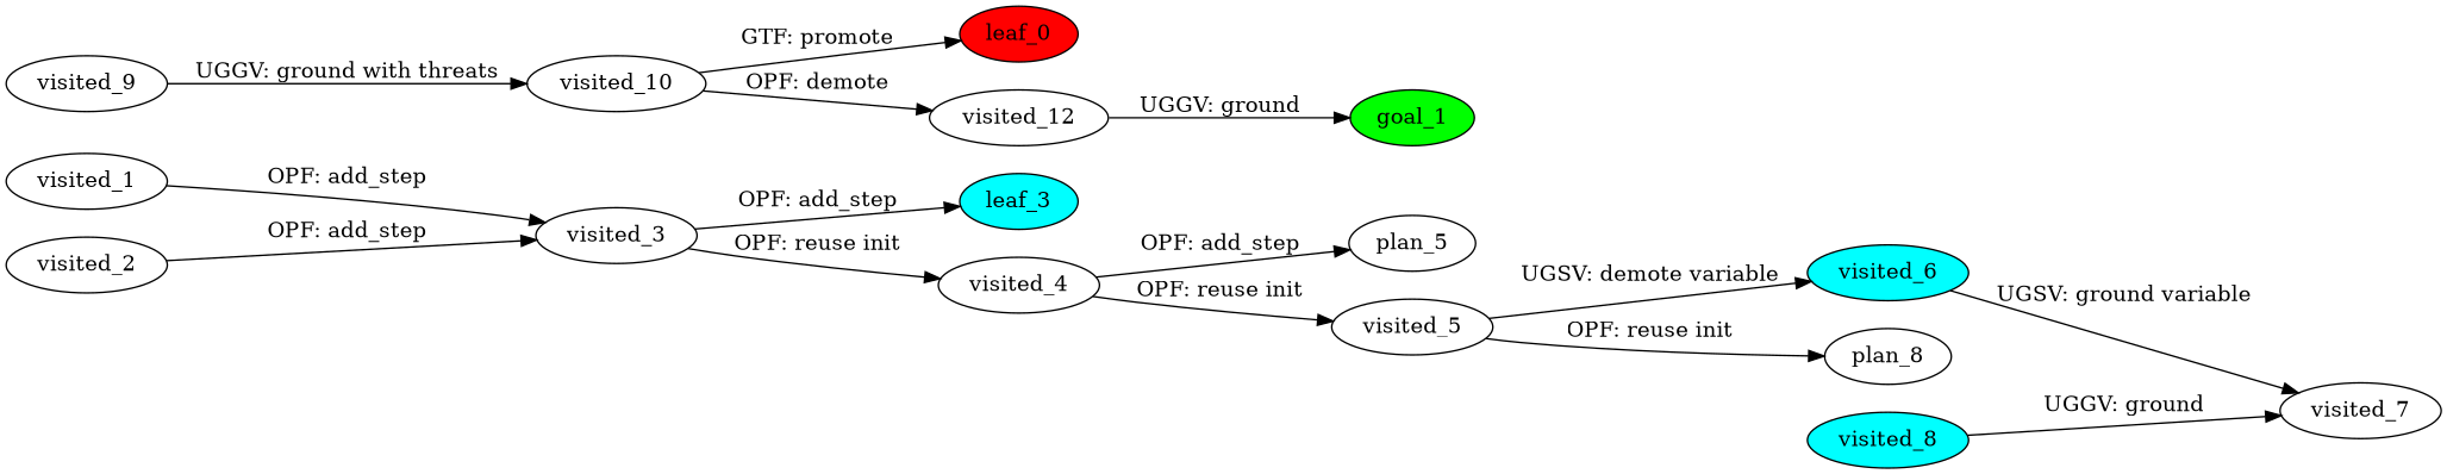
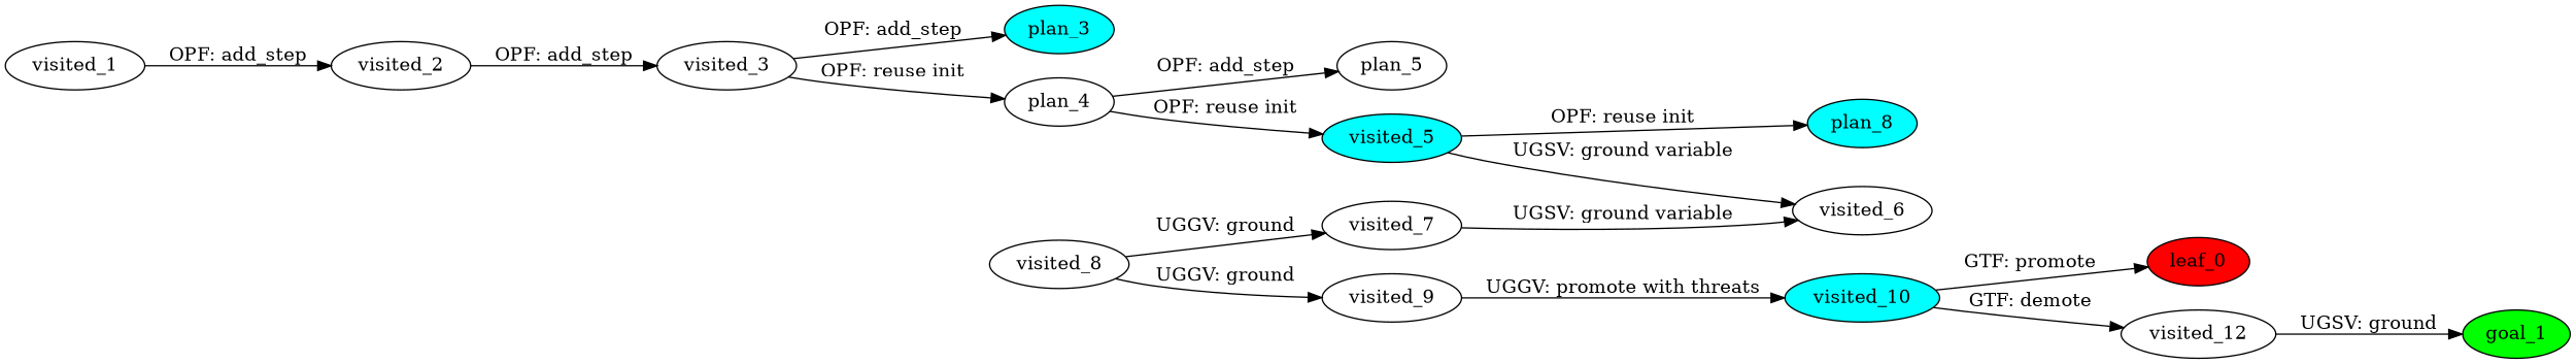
  digraph {
    rankdir=LR
    node [fillcolor=white style=filled]
    n1 [label=visited_1]
    n2 [label=visited_2]
    n3 [label=visited_3]
-   n4 [fillcolor=cyan label=leaf_3]
-   n5 [label=visited_4]
+   n4 [fillcolor=cyan label=plan_3]
+   n5 [label=plan_4]
    n6 [label=plan_5]
-   n7 [label=visited_5]
-   n8 [fillcolor=cyan label=visited_6]
-   n9 [label=plan_8]
+   n7 [fillcolor=cyan label=visited_5]
+   n8 [label=visited_6]
+   n9 [fillcolor=cyan label=plan_8]
    n10 [label=visited_7]
-   n11 [fillcolor=cyan label=visited_8]
+   n11 [label=visited_8]
    n12 [label=visited_9]
-   n13 [label=visited_10]
+   n13 [fillcolor=cyan label=visited_10]
    n14 [fillcolor=red label=leaf_0]
    n15 [label=visited_12]
    n16 [fillcolor=green label=goal_1]
-   n1 -> n3 [label="OPF: add_step"]
+   n1 -> n2 [label="OPF: add_step"]
    n2 -> n3 [label="OPF: add_step"]
    n3 -> n4 [label="OPF: add_step"]
    n3 -> n5 [label="OPF: reuse init"]
    n5 -> n6 [label="OPF: add_step"]
    n5 -> n7 [label="OPF: reuse init"]
-   n7 -> n8 [label="UGSV: demote variable"]
+   n7 -> n8 [label="UGSV: ground variable"]
    n7 -> n9 [label="OPF: reuse init"]
-   n8 -> n10 [label="UGSV: ground variable"]
+   n10 -> n8 [label="UGSV: ground variable"]
    n11 -> n10 [label="UGGV: ground"]
-   n12 -> n13 [label="UGGV: ground with threats"]
+   n11 -> n12 [label="UGGV: ground"]
+   n12 -> n13 [label="UGGV: promote with threats"]
    n13 -> n14 [label="GTF: promote"]
-   n13 -> n15 [label="OPF: demote"]
-   n15 -> n16 [label="UGGV: ground"]
+   n13 -> n15 [label="GTF: demote"]
+   n15 -> n16 [label="UGSV: ground"]
  }
